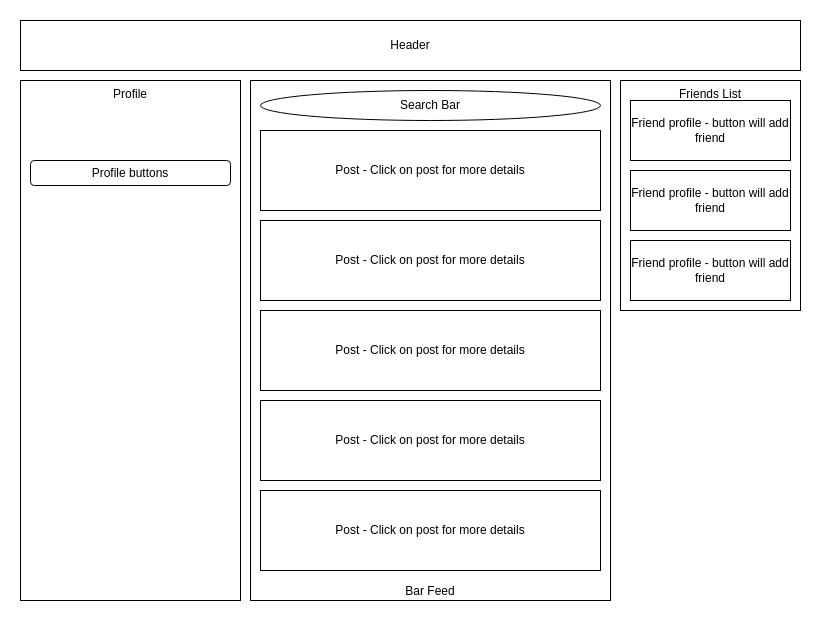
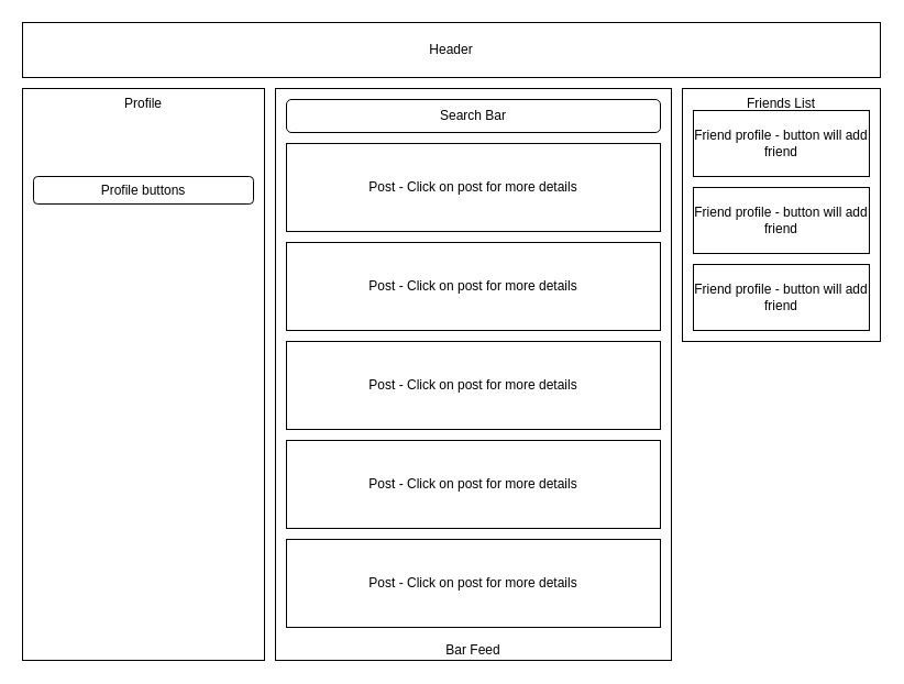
  <mxCell id="0" />
  <mxCell id="1" parent="0" />
  <mxCell id="2" value="Header" style="rounded=0;whiteSpace=wrap;html=1;verticalAlign=middle;" parent="1" vertex="1"><mxGeometry x="20" y="20" width="780" height="50" as="geometry" /></mxCell>
  <mxCell id="3" value="Profile" style="rounded=0;whiteSpace=wrap;html=1;verticalAlign=top;" parent="1" vertex="1"><mxGeometry x="20" y="80" width="220" height="520" as="geometry" /></mxCell>
  <mxCell id="4" value="Friends List" style="rounded=0;whiteSpace=wrap;html=1;verticalAlign=top;" parent="1" vertex="1"><mxGeometry x="620" y="80" width="180" height="230" as="geometry" /></mxCell>
  <mxCell id="5" value="Bar Feed" style="rounded=0;whiteSpace=wrap;html=1;verticalAlign=bottom;" parent="1" vertex="1"><mxGeometry x="250" y="80" width="360" height="520" as="geometry" /></mxCell>
- <mxCell id="6" value="Search Bar" style="ellipse;whiteSpace=wrap;html=1;verticalAlign=middle;" parent="1" vertex="1"><mxGeometry x="260" y="90" width="340" height="30" as="geometry" /></mxCell>
+ <mxCell id="6" value="Search Bar" style="rounded=1;whiteSpace=wrap;html=1;verticalAlign=middle;" parent="1" vertex="1"><mxGeometry x="260" y="90" width="340" height="30" as="geometry" /></mxCell>
  <mxCell id="7" value="Post - Click on post for more details" style="rounded=0;whiteSpace=wrap;html=1;verticalAlign=middle;" parent="1" vertex="1"><mxGeometry x="260" y="130" width="340" height="80" as="geometry" /></mxCell>
  <mxCell id="8" value="Post - Click on post for more details" style="rounded=0;whiteSpace=wrap;html=1;verticalAlign=middle;" parent="1" vertex="1"><mxGeometry x="260" y="130" width="340" height="80" as="geometry" /></mxCell>
  <mxCell id="9" value="Post - Click on post for more details" style="rounded=0;whiteSpace=wrap;html=1;verticalAlign=middle;" parent="1" vertex="1"><mxGeometry x="260" y="220" width="340" height="80" as="geometry" /></mxCell>
  <mxCell id="10" value="Post - Click on post for more details" style="rounded=0;whiteSpace=wrap;html=1;verticalAlign=middle;" parent="1" vertex="1"><mxGeometry x="260" y="310" width="340" height="80" as="geometry" /></mxCell>
  <mxCell id="11" value="Post - Click on post for more details" style="rounded=0;whiteSpace=wrap;html=1;verticalAlign=middle;" parent="1" vertex="1"><mxGeometry x="260" y="400" width="340" height="80" as="geometry" /></mxCell>
  <mxCell id="12" value="Post - Click on post for more details" style="rounded=0;whiteSpace=wrap;html=1;verticalAlign=middle;" parent="1" vertex="1"><mxGeometry x="260" y="490" width="340" height="80" as="geometry" /></mxCell>
  <mxCell id="13" value="Friend profile - button will add friend" style="rounded=0;whiteSpace=wrap;html=1;verticalAlign=middle;" parent="1" vertex="1"><mxGeometry x="630" y="100" width="160" height="60" as="geometry" /></mxCell>
  <mxCell id="14" value="Friend profile - button will add friend" style="rounded=0;whiteSpace=wrap;html=1;verticalAlign=middle;" parent="1" vertex="1"><mxGeometry x="630" y="170" width="160" height="60" as="geometry" /></mxCell>
  <mxCell id="15" value="Friend profile - button will add friend" style="rounded=0;whiteSpace=wrap;html=1;verticalAlign=middle;" parent="1" vertex="1"><mxGeometry x="630" y="240" width="160" height="60" as="geometry" /></mxCell>
  <mxCell id="16" value="Profile buttons" style="whiteSpace=wrap;html=1;verticalAlign=middle;rounded=1;" parent="1" vertex="1"><mxGeometry x="30" y="160" width="200" height="25" as="geometry" /></mxCell>
